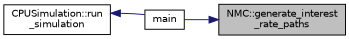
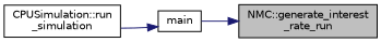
  digraph {
    rankdir=RL
    node [color=black fillcolor=white fontname=Helvetica fontsize=10 shape=record style=filled]
    edge [color=midnightblue dir=back fontname=Helvetica fontsize=10 labelfontname=Helvetica labelfontsize=10 style=solid]
-   n1 [fillcolor=grey75 fontcolor=black height=0.2 label="NMC::generate_interest\l_rate_paths" width=0.4]
+   n1 [fillcolor=grey75 fontcolor=black height=0.2 label="NMC::generate_interest\l_rate_run" width=0.4]
    n2 [height=0.2 label=main width=0.4]
    n3 [height=0.2 label="CPUSimulation::run\l_simulation" width=0.4]
    n1 -> n2
-   n3 -> n2
+   n2 -> n3
  }
